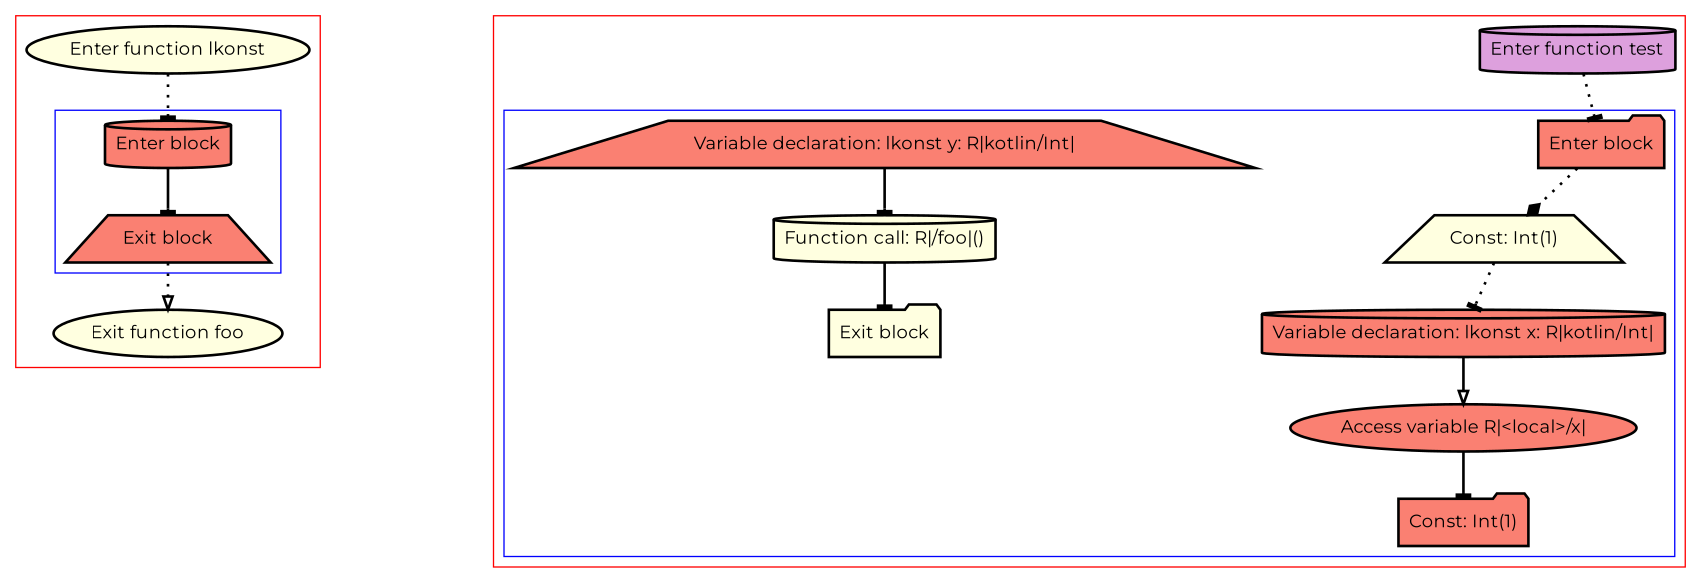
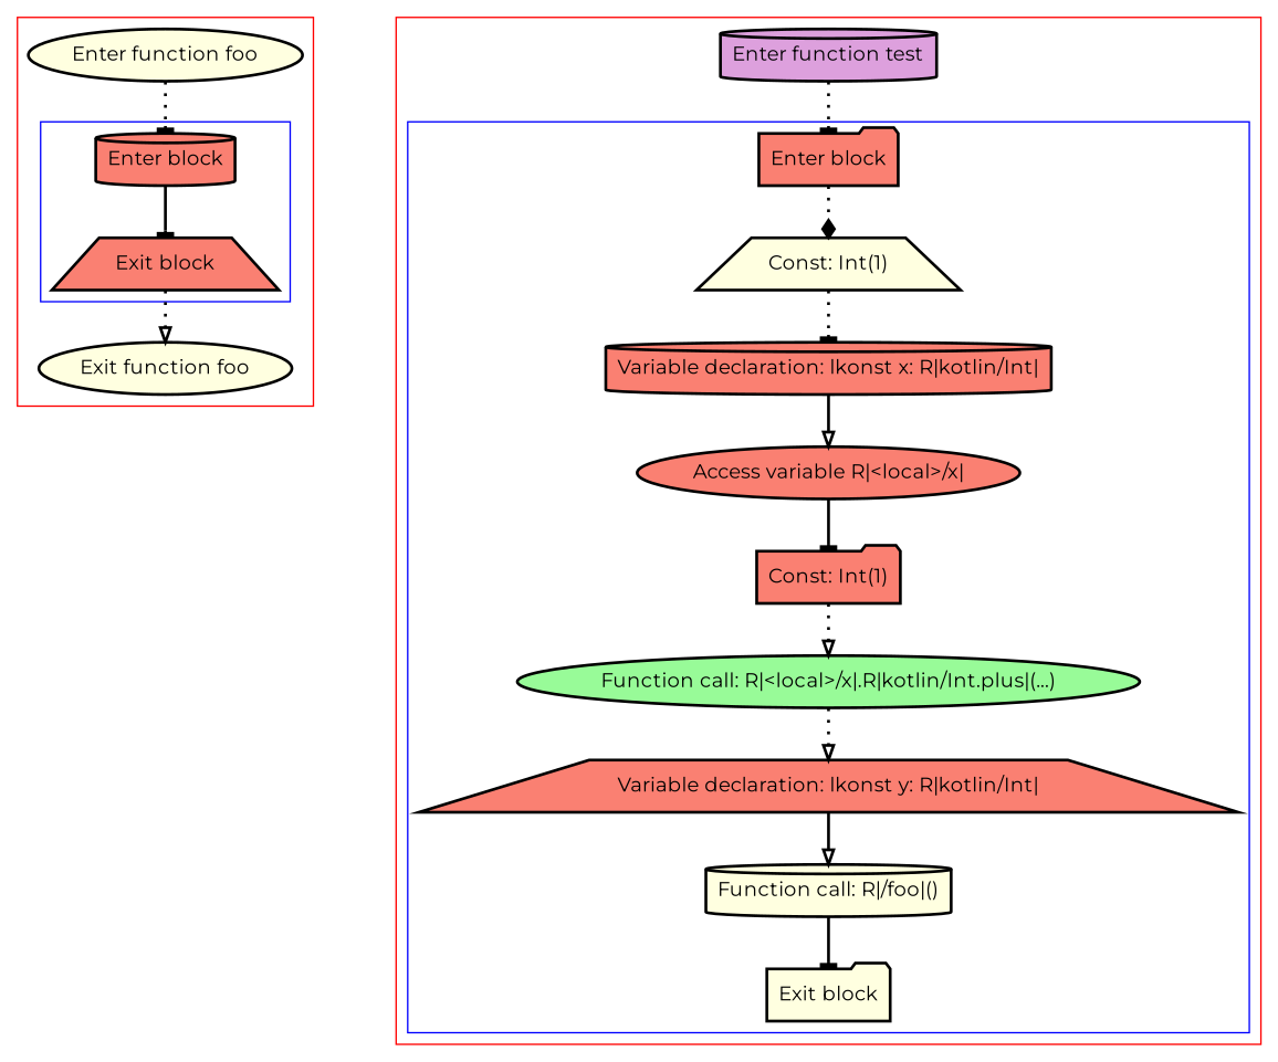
  digraph {
    fontname=Montserrat
    nodesep=3
    node [fillcolor=salmon fontname=Montserrat penwidth=2 shape=cylinder style=filled]
    edge [arrowhead=tee fontname=Montserrat penwidth=2 style=dotted]
    n1 [label="Enter block"]
    n2 [label="Exit block" shape=trapezium]
-   n3 [fillcolor=lightyellow label="Enter function lkonst" shape=ellipse]
+   n3 [fillcolor=lightyellow label="Enter function foo" shape=ellipse]
    n4 [fillcolor=lightyellow label="Exit function foo" shape=ellipse]
    n5 [label="Enter block" shape=folder]
    n6 [fillcolor=lightyellow label="Const: Int(1)" shape=trapezium]
    n7 [label="Variable declaration: lkonst x: R|kotlin/Int|"]
    n8 [label="Access variable R|<local>/x|" shape=ellipse]
    n9 [label="Const: Int(1)" shape=folder]
+   n10 [fillcolor=palegreen label="Function call: R|<local>/x|.R|kotlin/Int.plus|(...)" shape=ellipse]
    n11 [label="Variable declaration: lkonst y: R|kotlin/Int|" shape=trapezium]
    n12 [fillcolor=lightyellow label="Function call: R|/foo|()"]
    n13 [fillcolor=lightyellow label="Exit block" shape=folder]
    n14 [fillcolor=plum label="Enter function test"]
    subgraph cluster_1 {
      color=red
      n3
      n4
      subgraph cluster_2 {
        color=blue
        n1
        n2
      }
    }
    subgraph cluster_3 {
      color=red
      n14
      subgraph cluster_4 {
        color=blue
        n5
        n6
        n7
        n8
        n9
+       n10
        n11
        n12
        n13
      }
    }
    n1 -> n2 [style=bold]
    n2 -> n4 [arrowhead=onormal]
    n3 -> n1
    n5 -> n6 [arrowhead=diamond]
    n6 -> n7
    n7 -> n8 [arrowhead=onormal style=bold]
    n8 -> n9 [style=bold]
-   n11 -> n12 [style=bold]
+   n9 -> n10 [arrowhead=onormal]
+   n10 -> n11 [arrowhead=onormal]
+   n11 -> n12 [arrowhead=onormal style=bold]
    n12 -> n13 [style=bold]
    n14 -> n5
  }
